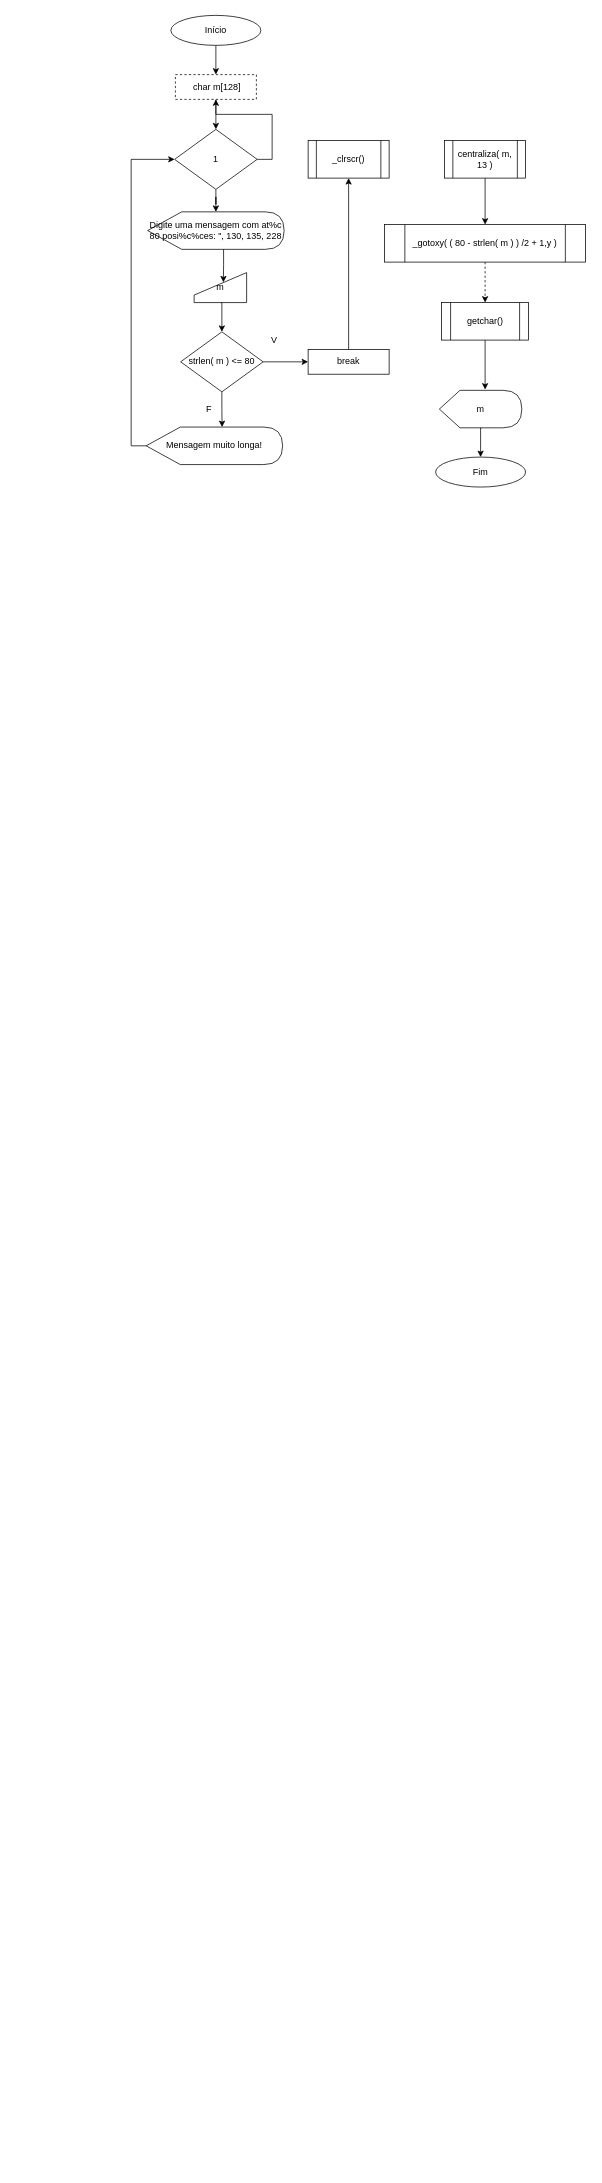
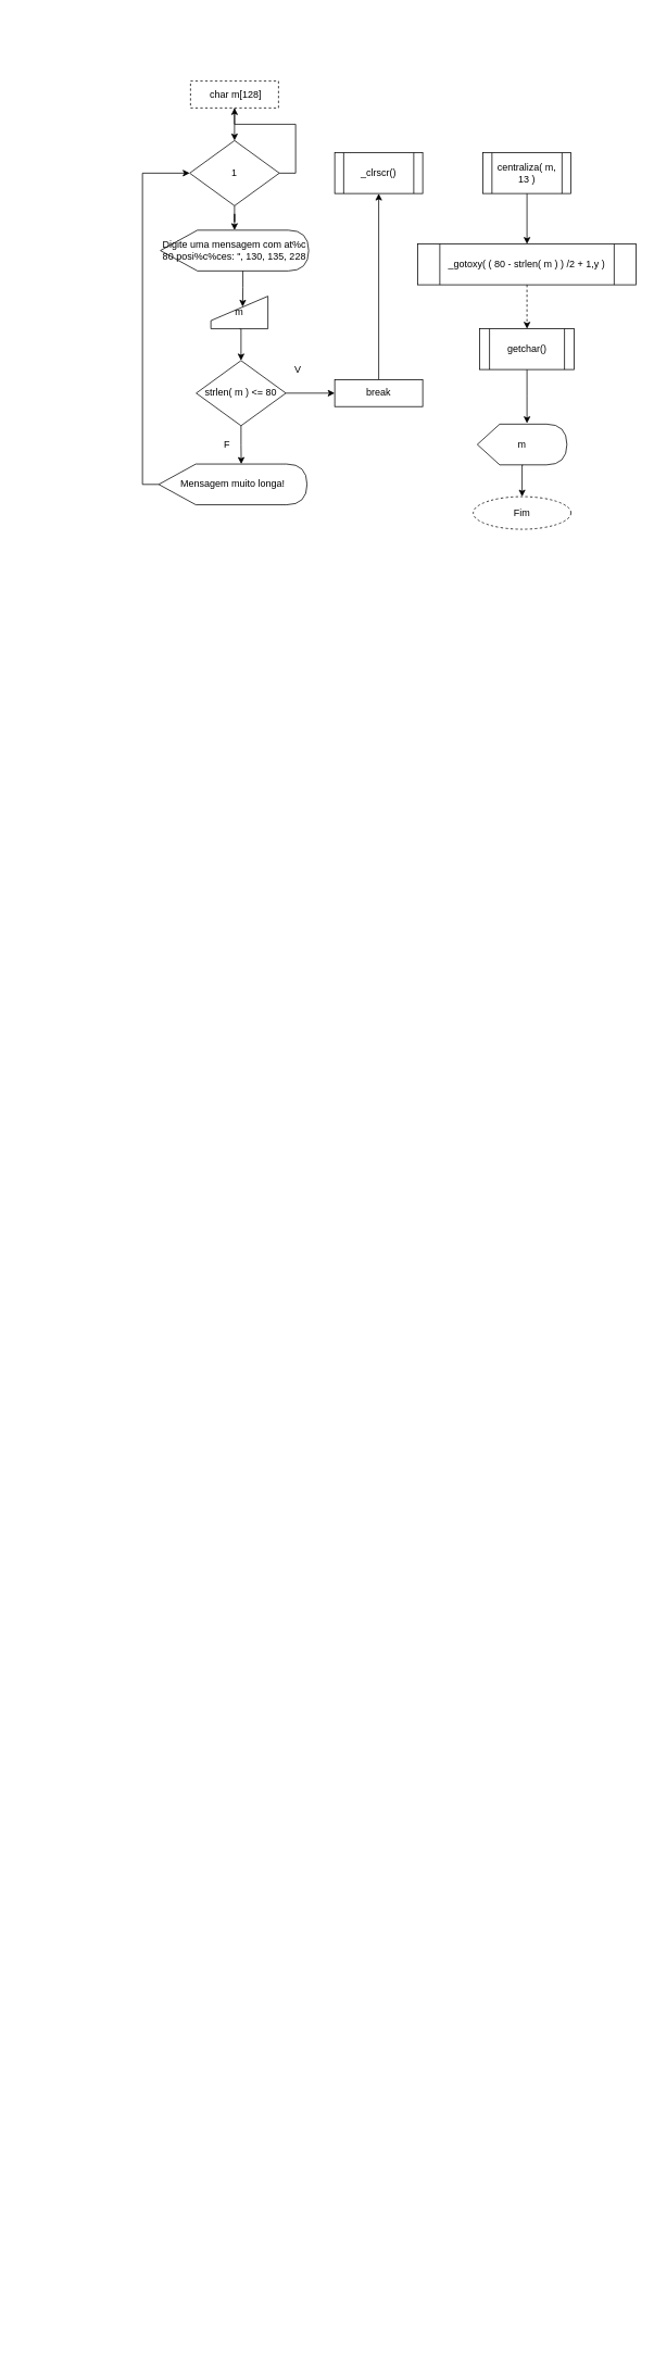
  <mxCell id="0" />
  <mxCell id="1" parent="0" />
  <mxCell id="2" style="edgeStyle=orthogonalEdgeStyle;rounded=0;orthogonalLoop=1;jettySize=auto;html=1;exitX=1;exitY=0.5;exitDx=0;exitDy=0;entryX=0.5;entryY=0;entryDx=0;entryDy=0;" parent="1" edge="1"><mxGeometry relative="1" as="geometry"><mxPoint x="540" y="2539" as="sourcePoint" /></mxGeometry></mxCell>
  <mxCell id="3" style="edgeStyle=orthogonalEdgeStyle;rounded=0;orthogonalLoop=1;jettySize=auto;html=1;exitX=0;exitY=0.5;exitDx=0;exitDy=0;entryX=0;entryY=0;entryDx=40;entryDy=0;entryPerimeter=0;" parent="1" edge="1"><mxGeometry relative="1" as="geometry"><mxPoint x="460" y="2539" as="sourcePoint" /></mxGeometry></mxCell>
  <mxCell id="4" style="edgeStyle=orthogonalEdgeStyle;rounded=0;orthogonalLoop=1;jettySize=auto;html=1;exitX=1;exitY=0.5;exitDx=0;exitDy=0;" parent="1" edge="1"><mxGeometry relative="1" as="geometry"><mxPoint x="620" y="2619" as="sourcePoint" /></mxGeometry></mxCell>
  <mxCell id="5" style="edgeStyle=orthogonalEdgeStyle;rounded=0;orthogonalLoop=1;jettySize=auto;html=1;exitX=0;exitY=0.5;exitDx=0;exitDy=0;entryX=0;entryY=0;entryDx=40;entryDy=0;entryPerimeter=0;" parent="1" edge="1"><mxGeometry relative="1" as="geometry"><mxPoint x="540" y="2619" as="sourcePoint" /></mxGeometry></mxCell>
  <mxCell id="6" style="edgeStyle=orthogonalEdgeStyle;rounded=0;orthogonalLoop=1;jettySize=auto;html=1;exitX=0;exitY=0.5;exitDx=0;exitDy=0;entryX=0;entryY=0;entryDx=40;entryDy=0;entryPerimeter=0;" parent="1" edge="1"><mxGeometry relative="1" as="geometry"><mxPoint x="620" y="2699" as="sourcePoint" /></mxGeometry></mxCell>
  <mxCell id="7" style="edgeStyle=orthogonalEdgeStyle;rounded=0;orthogonalLoop=1;jettySize=auto;html=1;exitX=1;exitY=0.5;exitDx=0;exitDy=0;entryX=0;entryY=0;entryDx=40;entryDy=0;entryPerimeter=0;" parent="1" edge="1"><mxGeometry relative="1" as="geometry"><mxPoint x="700" y="2699" as="sourcePoint" /></mxGeometry></mxCell>
  <mxCell id="8" style="edgeStyle=orthogonalEdgeStyle;rounded=0;orthogonalLoop=1;jettySize=auto;html=1;exitX=1;exitY=0.5;exitDx=0;exitDy=0;entryX=0;entryY=0.5;entryDx=0;entryDy=0;" parent="1" edge="1"><mxGeometry relative="1" as="geometry"><Array as="points"><mxPoint x="200" y="2739" /><mxPoint x="200" y="2889" /><mxPoint x="20" y="2889" /><mxPoint x="20" y="2459" /></Array><mxPoint x="80" y="2459" as="targetPoint" /></mxGeometry></mxCell>
- <mxCell id="9" style="edgeStyle=orthogonalEdgeStyle;rounded=0;orthogonalLoop=1;jettySize=auto;html=1;exitX=0.5;exitY=1;exitDx=0;exitDy=0;entryX=0.5;entryY=0;entryDx=0;entryDy=0;" parent="1" source="10" target="12" edge="1"><mxGeometry relative="1" as="geometry" /></mxCell>
- <mxCell id="10" value="Início" style="ellipse;whiteSpace=wrap;html=1;" parent="1" vertex="1"><mxGeometry x="227" y="20" width="120" height="40" as="geometry" /></mxCell>
  <mxCell id="11" style="edgeStyle=orthogonalEdgeStyle;rounded=0;orthogonalLoop=1;jettySize=auto;html=1;exitX=0.5;exitY=1;exitDx=0;exitDy=0;entryX=0.5;entryY=0;entryDx=0;entryDy=0;" parent="1" source="12" edge="1"><mxGeometry relative="1" as="geometry"><mxPoint x="287" y="172" as="targetPoint" /></mxGeometry></mxCell>
  <mxCell id="12" value="&amp;nbsp;char m[128]" style="rounded=0;whiteSpace=wrap;html=1;dashed=1;" parent="1" vertex="1"><mxGeometry x="233" y="99" width="108" height="33" as="geometry" /></mxCell>
  <mxCell id="13" style="edgeStyle=orthogonalEdgeStyle;rounded=0;orthogonalLoop=1;jettySize=auto;html=1;exitX=1;exitY=0.5;exitDx=0;exitDy=0;" parent="1" source="14" target="12" edge="1"><mxGeometry relative="1" as="geometry" /></mxCell>
  <mxCell id="14" value="1" style="rhombus;whiteSpace=wrap;html=1;" parent="1" vertex="1"><mxGeometry x="232" y="172" width="110" height="80" as="geometry" /></mxCell>
  <mxCell id="15" style="edgeStyle=orthogonalEdgeStyle;rounded=0;orthogonalLoop=1;jettySize=auto;html=1;exitX=0.5;exitY=1;exitDx=0;exitDy=0;entryX=0.5;entryY=0;entryDx=0;entryDy=0;" parent="1" source="16" target="29" edge="1"><mxGeometry relative="1" as="geometry" /></mxCell>
  <mxCell id="16" value="m" style="shape=manualInput;whiteSpace=wrap;html=1;" parent="1" vertex="1"><mxGeometry x="258" y="363" width="70" height="40" as="geometry" /></mxCell>
  <mxCell id="17" value="V" style="text;html=1;strokeColor=none;fillColor=none;align=center;verticalAlign=middle;whiteSpace=wrap;rounded=0;" parent="1" vertex="1"><mxGeometry x="350" y="443" width="30" height="20" as="geometry" /></mxCell>
- <mxCell id="18" value="Fim" style="ellipse;whiteSpace=wrap;html=1;" parent="1" vertex="1"><mxGeometry x="580" y="609" width="120" height="40" as="geometry" /></mxCell>
+ <mxCell id="18" value="Fim" style="ellipse;whiteSpace=wrap;html=1;dashed=1;" parent="1" vertex="1"><mxGeometry x="580" y="609" width="120" height="40" as="geometry" /></mxCell>
  <mxCell id="19" value="_clrscr()" style="shape=process;whiteSpace=wrap;html=1;backgroundOutline=1;" parent="1" vertex="1"><mxGeometry x="410" y="187" width="108" height="50" as="geometry" /></mxCell>
  <mxCell id="20" style="edgeStyle=orthogonalEdgeStyle;rounded=0;orthogonalLoop=1;jettySize=auto;html=1;exitX=0.5;exitY=1;exitDx=0;exitDy=0;entryX=0.5;entryY=0;entryDx=0;entryDy=0;" parent="1" source="21" target="34" edge="1"><mxGeometry relative="1" as="geometry" /></mxCell>
  <mxCell id="21" value="centraliza( m, 13 )" style="shape=process;whiteSpace=wrap;html=1;backgroundOutline=1;" parent="1" vertex="1"><mxGeometry x="592" y="187" width="108" height="50" as="geometry" /></mxCell>
  <mxCell id="22" value="F" style="text;html=1;strokeColor=none;fillColor=none;align=center;verticalAlign=middle;whiteSpace=wrap;rounded=0;" parent="1" vertex="1"><mxGeometry x="258" y="535" width="40" height="20" as="geometry" /></mxCell>
  <mxCell id="23" style="edgeStyle=orthogonalEdgeStyle;rounded=0;orthogonalLoop=1;jettySize=auto;html=1;exitX=0;exitY=0;exitDx=56.25;exitDy=50;exitPerimeter=0;entryX=0.5;entryY=0;entryDx=0;entryDy=0;" parent="1" source="24" target="18" edge="1"><mxGeometry relative="1" as="geometry" /></mxCell>
  <mxCell id="24" value="m" style="shape=display;whiteSpace=wrap;html=1;" parent="1" vertex="1"><mxGeometry x="585" y="520" width="110" height="50" as="geometry" /></mxCell>
  <mxCell id="25" value="" style="edgeStyle=orthogonalEdgeStyle;rounded=0;orthogonalLoop=1;jettySize=auto;html=1;exitX=0.5;exitY=1;exitDx=0;exitDy=0;" parent="1" source="14" target="26" edge="1"><mxGeometry relative="1" as="geometry"><mxPoint x="287" y="439" as="targetPoint" /><mxPoint x="287" y="252" as="sourcePoint" /></mxGeometry></mxCell>
  <mxCell id="26" value="Digite uma mensagem com at%c 80 posi%c%ces: &quot;, 130, 135, 228" style="shape=display;whiteSpace=wrap;html=1;" parent="1" vertex="1"><mxGeometry x="196" y="282" width="182" height="50" as="geometry" /></mxCell>
  <mxCell id="27" style="edgeStyle=orthogonalEdgeStyle;rounded=0;orthogonalLoop=1;jettySize=auto;html=1;exitX=0;exitY=0;exitDx=101.25;exitDy=50;exitPerimeter=0;entryX=0.557;entryY=0.325;entryDx=0;entryDy=0;entryPerimeter=0;" parent="1" source="26" target="16" edge="1"><mxGeometry relative="1" as="geometry" /></mxCell>
  <mxCell id="28" style="edgeStyle=orthogonalEdgeStyle;rounded=0;orthogonalLoop=1;jettySize=auto;html=1;exitX=1;exitY=0.5;exitDx=0;exitDy=0;entryX=0;entryY=0.5;entryDx=0;entryDy=0;" parent="1" source="29" target="38" edge="1"><mxGeometry relative="1" as="geometry" /></mxCell>
  <mxCell id="29" value="strlen( m ) &amp;lt;= 80" style="rhombus;whiteSpace=wrap;html=1;" parent="1" vertex="1"><mxGeometry x="240" y="442" width="110" height="80" as="geometry" /></mxCell>
  <mxCell id="30" style="edgeStyle=orthogonalEdgeStyle;rounded=0;orthogonalLoop=1;jettySize=auto;html=1;exitX=0;exitY=0.5;exitDx=0;exitDy=0;exitPerimeter=0;entryX=0;entryY=0.5;entryDx=0;entryDy=0;" parent="1" source="31" target="14" edge="1"><mxGeometry relative="1" as="geometry" /></mxCell>
  <mxCell id="31" value="Mensagem muito longa!" style="shape=display;whiteSpace=wrap;html=1;" parent="1" vertex="1"><mxGeometry x="194" y="569" width="182" height="50" as="geometry" /></mxCell>
  <mxCell id="32" style="edgeStyle=orthogonalEdgeStyle;rounded=0;orthogonalLoop=1;jettySize=auto;html=1;exitX=0.5;exitY=1;exitDx=0;exitDy=0;entryX=0;entryY=0;entryDx=101.25;entryDy=0;entryPerimeter=0;" parent="1" source="29" target="31" edge="1"><mxGeometry relative="1" as="geometry" /></mxCell>
  <mxCell id="33" style="edgeStyle=orthogonalEdgeStyle;rounded=0;orthogonalLoop=1;jettySize=auto;html=1;exitX=0.5;exitY=1;exitDx=0;exitDy=0;entryX=0.5;entryY=0;entryDx=0;entryDy=0;dashed=1;" parent="1" source="34" target="36" edge="1"><mxGeometry relative="1" as="geometry" /></mxCell>
  <mxCell id="34" value="_gotoxy( ( 80 - strlen( m ) ) /2 + 1,y )" style="shape=process;whiteSpace=wrap;html=1;backgroundOutline=1;" parent="1" vertex="1"><mxGeometry x="512" y="299" width="268" height="50" as="geometry" /></mxCell>
  <mxCell id="35" style="edgeStyle=orthogonalEdgeStyle;rounded=0;orthogonalLoop=1;jettySize=auto;html=1;exitX=0.5;exitY=1;exitDx=0;exitDy=0;" parent="1" source="36" edge="1"><mxGeometry relative="1" as="geometry"><mxPoint x="646" y="519" as="targetPoint" /></mxGeometry></mxCell>
  <mxCell id="36" value="getchar()" style="shape=process;whiteSpace=wrap;html=1;backgroundOutline=1;" parent="1" vertex="1"><mxGeometry x="588" y="403" width="116" height="50" as="geometry" /></mxCell>
  <mxCell id="37" style="edgeStyle=orthogonalEdgeStyle;rounded=0;orthogonalLoop=1;jettySize=auto;html=1;exitX=0.5;exitY=0;exitDx=0;exitDy=0;entryX=0.5;entryY=1;entryDx=0;entryDy=0;" edge="1" parent="1" source="38" target="19"><mxGeometry relative="1" as="geometry" /></mxCell>
  <mxCell id="38" value="break" style="rounded=0;whiteSpace=wrap;html=1;" parent="1" vertex="1"><mxGeometry x="410" y="465.5" width="108" height="33" as="geometry" /></mxCell>
